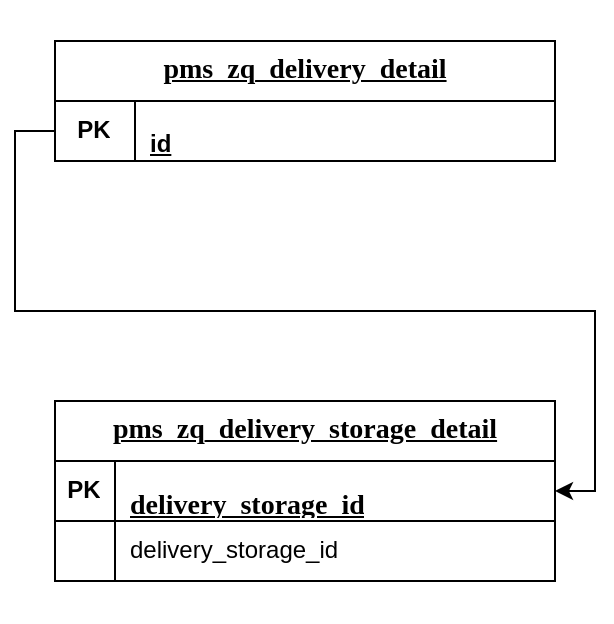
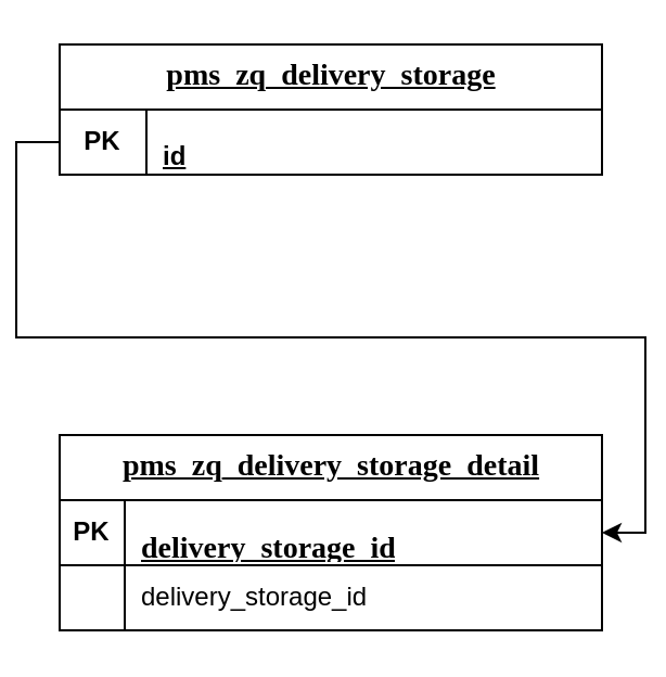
  <mxCell id="0" />
  <mxCell id="1" parent="0" />
- <mxCell id="2" value="&lt;p class=&quot;MsoNormal&quot;&gt;&lt;span style=&quot;font-family: Calibri; font-size: 14px; text-align: left; text-wrap-mode: wrap; text-decoration-line: underline;&quot;&gt;pms_zq_delivery_detail&lt;/span&gt;&lt;/p&gt;" style="shape=table;startSize=30;container=1;collapsible=1;childLayout=tableLayout;fixedRows=1;rowLines=0;fontStyle=1;align=center;resizeLast=1;html=1;" vertex="1" parent="1"><mxGeometry x="20" y="20" width="250" height="60" as="geometry" /></mxCell>
+ <mxCell id="2" value="&lt;p class=&quot;MsoNormal&quot;&gt;&lt;span style=&quot;font-family: Calibri; font-size: 14px; text-align: left; text-wrap-mode: wrap; text-decoration-line: underline;&quot;&gt;pms_zq_delivery_storage&lt;/span&gt;&lt;/p&gt;" style="shape=table;startSize=30;container=1;collapsible=1;childLayout=tableLayout;fixedRows=1;rowLines=0;fontStyle=1;align=center;resizeLast=1;html=1;" vertex="1" parent="1"><mxGeometry x="20" y="20" width="250" height="60" as="geometry" /></mxCell>
  <mxCell id="3" value="" style="shape=tableRow;horizontal=0;startSize=0;swimlaneHead=0;swimlaneBody=0;fillColor=none;collapsible=0;dropTarget=0;points=[[0,0.5],[1,0.5]];portConstraint=eastwest;top=0;left=0;right=0;bottom=1;" vertex="1" parent="2"><mxGeometry y="30" width="250" height="30" as="geometry" /></mxCell>
  <mxCell id="4" value="PK" style="shape=partialRectangle;connectable=0;fillColor=none;top=0;left=0;bottom=0;right=0;fontStyle=1;overflow=hidden;whiteSpace=wrap;html=1;" vertex="1" parent="3"><mxGeometry width="40" height="30" as="geometry"><mxRectangle width="40" height="30" as="alternateBounds" /></mxGeometry></mxCell>
  <mxCell id="5" value="&lt;p class=&quot;MsoNormal&quot;&gt;id&lt;/p&gt;" style="shape=partialRectangle;connectable=0;fillColor=none;top=0;left=0;bottom=0;right=0;align=left;spacingLeft=6;fontStyle=5;overflow=hidden;whiteSpace=wrap;html=1;" vertex="1" parent="3"><mxGeometry x="40" width="210" height="30" as="geometry"><mxRectangle width="210" height="30" as="alternateBounds" /></mxGeometry></mxCell>
  <mxCell id="6" value="&lt;p style=&quot;text-align: left;&quot; class=&quot;MsoNormal&quot;&gt;&lt;font face=&quot;Calibri&quot;&gt;&lt;span style=&quot;font-size: 14px; text-wrap-mode: wrap;&quot;&gt;&lt;u&gt;pms_zq_delivery_storage_detail&lt;/u&gt;&lt;/span&gt;&lt;/font&gt;&lt;/p&gt;" style="shape=table;startSize=30;container=1;collapsible=1;childLayout=tableLayout;fixedRows=1;rowLines=0;fontStyle=1;align=center;resizeLast=1;html=1;" vertex="1" parent="1"><mxGeometry x="20" y="200" width="250" height="90" as="geometry" /></mxCell>
  <mxCell id="7" value="" style="shape=tableRow;horizontal=0;startSize=0;swimlaneHead=0;swimlaneBody=0;fillColor=none;collapsible=0;dropTarget=0;points=[[0,0.5],[1,0.5]];portConstraint=eastwest;top=0;left=0;right=0;bottom=1;" vertex="1" parent="6"><mxGeometry y="30" width="250" height="30" as="geometry" /></mxCell>
  <mxCell id="8" value="PK" style="shape=partialRectangle;connectable=0;fillColor=none;top=0;left=0;bottom=0;right=0;fontStyle=1;overflow=hidden;whiteSpace=wrap;html=1;" vertex="1" parent="7"><mxGeometry width="30" height="30" as="geometry"><mxRectangle width="30" height="30" as="alternateBounds" /></mxGeometry></mxCell>
  <mxCell id="9" value="&lt;p class=&quot;MsoNormal&quot;&gt;&lt;font face=&quot;Calibri&quot;&gt;&lt;span style=&quot;font-size: 14px;&quot;&gt;delivery_storage_id&lt;/span&gt;&lt;/font&gt;&lt;/p&gt;" style="shape=partialRectangle;connectable=0;fillColor=none;top=0;left=0;bottom=0;right=0;align=left;spacingLeft=6;fontStyle=5;overflow=hidden;whiteSpace=wrap;html=1;" vertex="1" parent="7"><mxGeometry x="30" width="220" height="30" as="geometry"><mxRectangle width="220" height="30" as="alternateBounds" /></mxGeometry></mxCell>
  <mxCell id="10" value="" style="shape=tableRow;horizontal=0;startSize=0;swimlaneHead=0;swimlaneBody=0;fillColor=none;collapsible=0;dropTarget=0;points=[[0,0.5],[1,0.5]];portConstraint=eastwest;top=0;left=0;right=0;bottom=0;" vertex="1" parent="6"><mxGeometry y="60" width="250" height="30" as="geometry" /></mxCell>
  <mxCell id="11" value="" style="shape=partialRectangle;connectable=0;fillColor=none;top=0;left=0;bottom=0;right=0;editable=1;overflow=hidden;whiteSpace=wrap;html=1;" vertex="1" parent="10"><mxGeometry width="30" height="30" as="geometry"><mxRectangle width="30" height="30" as="alternateBounds" /></mxGeometry></mxCell>
  <mxCell id="12" value="delivery_storage_id" style="shape=partialRectangle;connectable=0;fillColor=none;top=0;left=0;bottom=0;right=0;align=left;spacingLeft=6;overflow=hidden;whiteSpace=wrap;html=1;" vertex="1" parent="10"><mxGeometry x="30" width="220" height="30" as="geometry"><mxRectangle width="220" height="30" as="alternateBounds" /></mxGeometry></mxCell>
  <mxCell id="13" style="edgeStyle=orthogonalEdgeStyle;rounded=0;orthogonalLoop=1;jettySize=auto;html=1;exitX=0;exitY=0.5;exitDx=0;exitDy=0;" edge="1" parent="1" source="3" target="7"><mxGeometry relative="1" as="geometry" /></mxCell>
